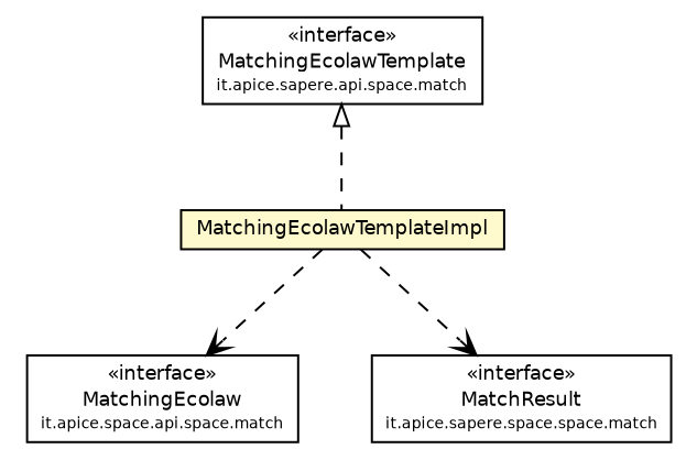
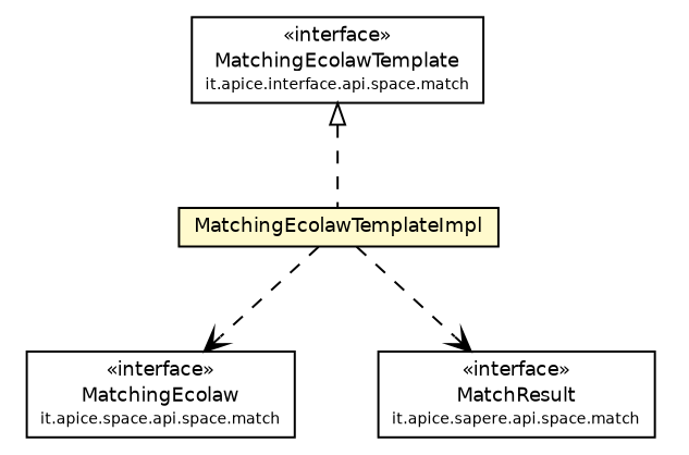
  digraph {
    node [fontcolor=black fontname=Helvetica fontsize=9.0 shape=plaintext]
    edge [arrowhead=open color=black fontcolor=black fontname=Helvetica fontsize=10.0 headport=p labelfontname=Helvetica labelfontsize=10 style=dashed tailport=p]
    n1 [label=<<table border="0" cellborder="1" cellspacing="0" cellpadding="2" port="p" bgcolor="lemonChiffon" href="./MatchingEcolawTemplateImpl.html"> 		<tr><td><table border="0" cellspacing="0" cellpadding="1"> 			<tr><td> MatchingEcolawTemplateImpl </td></tr> 		</table></td></tr> 		</table>>]
    n2 [label=<<table border="0" cellborder="1" cellspacing="0" cellpadding="2" port="p" href="http://java.sun.com/j2se/1.4.2/docs/api/it/apice/sapere/api/space/match/MatchingEcolaw.html"> 		<tr><td><table border="0" cellspacing="0" cellpadding="1"> 			<tr><td> &laquo;interface&raquo; </td></tr> 			<tr><td> MatchingEcolaw </td></tr> 			<tr><td><font point-size="7.0"> it.apice.space.api.space.match </font></td></tr> 		</table></td></tr> 		</table>>]
-   n3 [label=<<table border="0" cellborder="1" cellspacing="0" cellpadding="2" port="p" href="http://java.sun.com/j2se/1.4.2/docs/api/it/apice/sapere/api/space/match/MatchResult.html"> 		<tr><td><table border="0" cellspacing="0" cellpadding="1"> 			<tr><td> &laquo;interface&raquo; </td></tr> 			<tr><td> MatchResult </td></tr> 			<tr><td><font point-size="7.0"> it.apice.sapere.space.space.match </font></td></tr> 		</table></td></tr> 		</table>>]
-   n4 [label=<<table border="0" cellborder="1" cellspacing="0" cellpadding="2" port="p" href="http://java.sun.com/j2se/1.4.2/docs/api/it/apice/sapere/api/space/match/MatchingEcolawTemplate.html"> 		<tr><td><table border="0" cellspacing="0" cellpadding="1"> 			<tr><td> &laquo;interface&raquo; </td></tr> 			<tr><td> MatchingEcolawTemplate </td></tr> 			<tr><td><font point-size="7.0"> it.apice.sapere.api.space.match </font></td></tr> 		</table></td></tr> 		</table>>]
+   n3 [label=<<table border="0" cellborder="1" cellspacing="0" cellpadding="2" port="p" href="http://java.sun.com/j2se/1.4.2/docs/api/it/apice/sapere/api/space/match/MatchResult.html"> 		<tr><td><table border="0" cellspacing="0" cellpadding="1"> 			<tr><td> &laquo;interface&raquo; </td></tr> 			<tr><td> MatchResult </td></tr> 			<tr><td><font point-size="7.0"> it.apice.sapere.api.space.match </font></td></tr> 		</table></td></tr> 		</table>>]
+   n4 [label=<<table border="0" cellborder="1" cellspacing="0" cellpadding="2" port="p" href="http://java.sun.com/j2se/1.4.2/docs/api/it/apice/sapere/api/space/match/MatchingEcolawTemplate.html"> 		<tr><td><table border="0" cellspacing="0" cellpadding="1"> 			<tr><td> &laquo;interface&raquo; </td></tr> 			<tr><td> MatchingEcolawTemplate </td></tr> 			<tr><td><font point-size="7.0"> it.apice.interface.api.space.match </font></td></tr> 		</table></td></tr> 		</table>>]
    n1 -> n2
    n1 -> n3
    n4 -> n1 [arrowtail=empty dir=back fontsize=10 arrowhead="" color="" fontcolor=""]
  }
